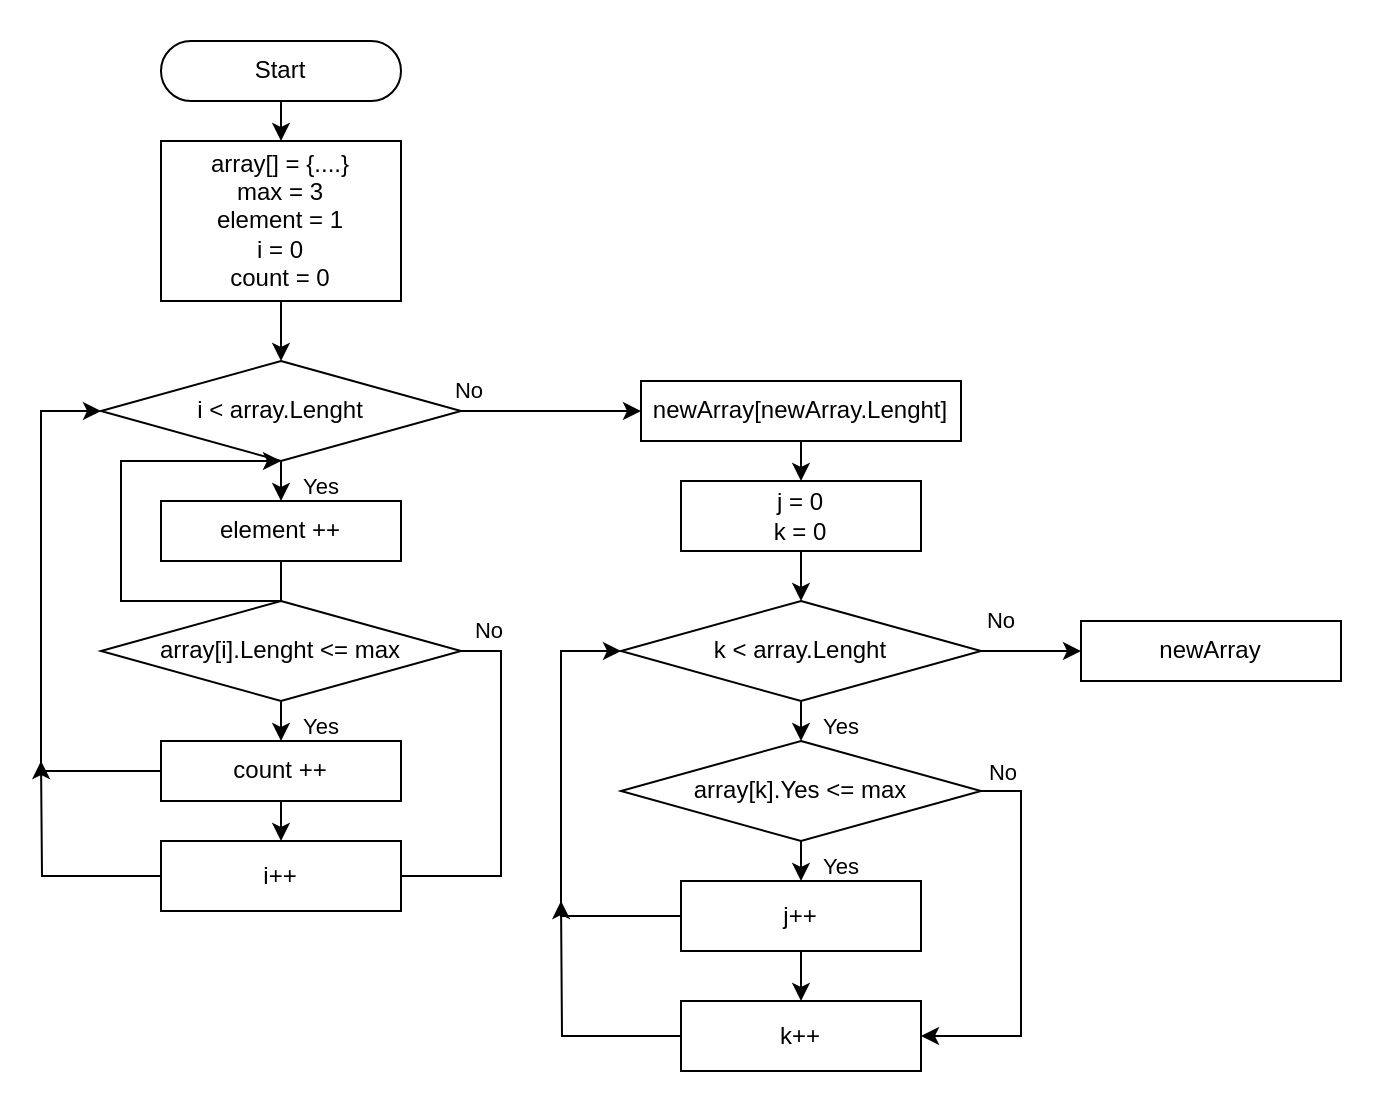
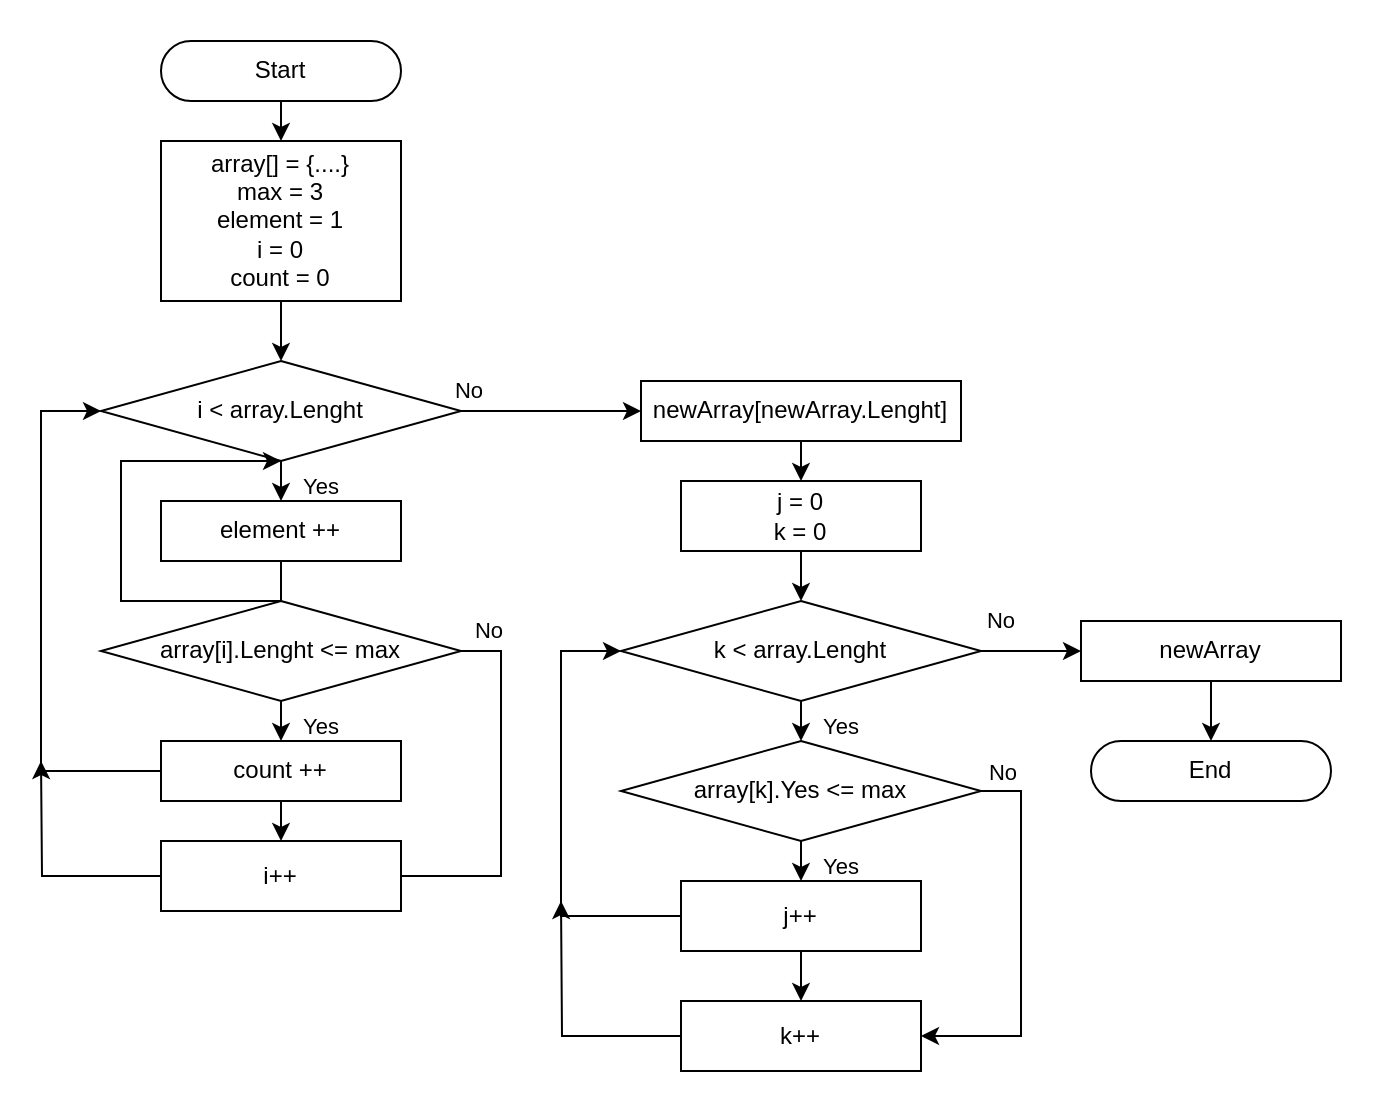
  <mxCell id="0" />
  <mxCell id="1" parent="0" />
  <mxCell id="2" style="edgeStyle=orthogonalEdgeStyle;rounded=0;orthogonalLoop=1;jettySize=auto;html=1;exitX=0.5;exitY=1;exitDx=0;exitDy=0;entryX=0.5;entryY=0;entryDx=0;entryDy=0;" edge="1" parent="1" source="3" target="5"><mxGeometry relative="1" as="geometry" /></mxCell>
  <mxCell id="3" value="Start" style="rounded=1;whiteSpace=wrap;html=1;arcSize=50;" vertex="1" parent="1"><mxGeometry x="80" y="20" width="120" height="30" as="geometry" /></mxCell>
  <mxCell id="4" style="edgeStyle=orthogonalEdgeStyle;rounded=0;orthogonalLoop=1;jettySize=auto;html=1;exitX=0.5;exitY=1;exitDx=0;exitDy=0;entryX=0.5;entryY=0;entryDx=0;entryDy=0;" edge="1" parent="1" source="5" target="7"><mxGeometry relative="1" as="geometry" /></mxCell>
  <mxCell id="5" value="array[] = {....}&lt;br&gt;max = 3&lt;br&gt;element = 1&lt;br&gt;i = 0&lt;br&gt;count = 0" style="rounded=0;whiteSpace=wrap;html=1;" vertex="1" parent="1"><mxGeometry x="80" y="70" width="120" height="80" as="geometry" /></mxCell>
  <mxCell id="6" value="No" style="edgeStyle=orthogonalEdgeStyle;rounded=0;orthogonalLoop=1;jettySize=auto;html=1;exitX=1;exitY=0.5;exitDx=0;exitDy=0;" edge="1" parent="1" source="7"><mxGeometry x="-0.92" y="10" relative="1" as="geometry"><mxPoint x="320" y="205" as="targetPoint" /><Array as="points"><mxPoint x="310" y="205" /><mxPoint x="310" y="205" /></Array><mxPoint as="offset" /></mxGeometry></mxCell>
  <mxCell id="7" value="i &amp;lt; array.Lenght" style="rhombus;whiteSpace=wrap;html=1;" vertex="1" parent="1"><mxGeometry x="50" y="180" width="180" height="50" as="geometry" /></mxCell>
  <mxCell id="8" value="Yes" style="edgeStyle=orthogonalEdgeStyle;rounded=0;orthogonalLoop=1;jettySize=auto;html=1;exitX=0.5;exitY=1;exitDx=0;exitDy=0;entryX=0.5;entryY=0;entryDx=0;entryDy=0;" edge="1" parent="1" source="10" target="13"><mxGeometry x="0.333" y="20" relative="1" as="geometry"><mxPoint as="offset" /></mxGeometry></mxCell>
  <mxCell id="9" value="No" style="edgeStyle=orthogonalEdgeStyle;rounded=0;orthogonalLoop=1;jettySize=auto;html=1;exitX=1;exitY=0.5;exitDx=0;exitDy=0;entryX=1;entryY=0.5;entryDx=0;entryDy=0;endArrow=none;" edge="1" parent="1" source="10" target="15"><mxGeometry x="-0.852" y="10" relative="1" as="geometry"><mxPoint as="offset" /></mxGeometry></mxCell>
  <mxCell id="10" value="array[i].Lenght &amp;lt;= max" style="rhombus;whiteSpace=wrap;html=1;" vertex="1" parent="1"><mxGeometry x="50" y="300" width="180" height="50" as="geometry" /></mxCell>
  <mxCell id="11" style="edgeStyle=orthogonalEdgeStyle;rounded=0;orthogonalLoop=1;jettySize=auto;html=1;exitX=0.5;exitY=1;exitDx=0;exitDy=0;entryX=0.5;entryY=0;entryDx=0;entryDy=0;" edge="1" parent="1" source="13" target="15"><mxGeometry relative="1" as="geometry" /></mxCell>
  <mxCell id="12" style="edgeStyle=orthogonalEdgeStyle;rounded=0;orthogonalLoop=1;jettySize=auto;html=1;exitX=0;exitY=0.5;exitDx=0;exitDy=0;entryX=0;entryY=0.5;entryDx=0;entryDy=0;" edge="1" parent="1" source="13" target="7"><mxGeometry relative="1" as="geometry"><Array as="points"><mxPoint x="20" y="385" /><mxPoint x="20" y="205" /></Array></mxGeometry></mxCell>
  <mxCell id="13" value="count ++" style="rounded=0;whiteSpace=wrap;html=1;" vertex="1" parent="1"><mxGeometry x="80" y="370" width="120" height="30" as="geometry" /></mxCell>
  <mxCell id="14" style="edgeStyle=orthogonalEdgeStyle;rounded=0;orthogonalLoop=1;jettySize=auto;html=1;exitX=0;exitY=0.5;exitDx=0;exitDy=0;" edge="1" parent="1" source="15"><mxGeometry relative="1" as="geometry"><mxPoint x="20" y="380" as="targetPoint" /></mxGeometry></mxCell>
  <mxCell id="15" value="i++" style="rounded=0;whiteSpace=wrap;html=1;" vertex="1" parent="1"><mxGeometry x="80" y="420" width="120" height="35" as="geometry" /></mxCell>
  <mxCell id="16" value="k &amp;lt; array.Lenght" style="rhombus;whiteSpace=wrap;html=1;" vertex="1" parent="1"><mxGeometry x="310" y="300" width="180" height="50" as="geometry" /></mxCell>
  <mxCell id="17" style="edgeStyle=orthogonalEdgeStyle;rounded=0;orthogonalLoop=1;jettySize=auto;html=1;exitX=1;exitY=0.5;exitDx=0;exitDy=0;entryX=1;entryY=0.5;entryDx=0;entryDy=0;" edge="1" parent="1" source="19" target="33"><mxGeometry relative="1" as="geometry" /></mxCell>
  <mxCell id="18" value="No" style="edgeLabel;html=1;align=center;verticalAlign=middle;resizable=0;points=[];" vertex="1" connectable="0" parent="17"><mxGeometry x="0.018" y="-1" relative="1" as="geometry"><mxPoint x="-9" y="-88" as="offset" /></mxGeometry></mxCell>
  <mxCell id="19" value="array[k].Yes &amp;lt;= max" style="rhombus;whiteSpace=wrap;html=1;" vertex="1" parent="1"><mxGeometry x="310" y="370" width="180" height="50" as="geometry" /></mxCell>
  <mxCell id="20" style="edgeStyle=orthogonalEdgeStyle;rounded=0;orthogonalLoop=1;jettySize=auto;html=1;exitX=0.5;exitY=1;exitDx=0;exitDy=0;" edge="1" parent="1" source="21" target="7"><mxGeometry relative="1" as="geometry" /></mxCell>
  <mxCell id="21" value="element ++" style="rounded=0;whiteSpace=wrap;html=1;" vertex="1" parent="1"><mxGeometry x="80" y="250" width="120" height="30" as="geometry" /></mxCell>
  <mxCell id="22" style="edgeStyle=orthogonalEdgeStyle;rounded=0;orthogonalLoop=1;jettySize=auto;html=1;exitX=0.5;exitY=1;exitDx=0;exitDy=0;entryX=0.5;entryY=0;entryDx=0;entryDy=0;" edge="1" parent="1" source="23" target="25"><mxGeometry relative="1" as="geometry" /></mxCell>
  <mxCell id="23" value="newArray[newArray.Lenght]" style="rounded=0;whiteSpace=wrap;html=1;" vertex="1" parent="1"><mxGeometry x="320" y="190" width="160" height="30" as="geometry" /></mxCell>
  <mxCell id="24" style="edgeStyle=orthogonalEdgeStyle;rounded=0;orthogonalLoop=1;jettySize=auto;html=1;exitX=0.5;exitY=1;exitDx=0;exitDy=0;entryX=0.5;entryY=0;entryDx=0;entryDy=0;" edge="1" parent="1" source="25" target="16"><mxGeometry relative="1" as="geometry" /></mxCell>
  <mxCell id="25" value="j = 0&lt;br&gt;k = 0" style="rounded=0;whiteSpace=wrap;html=1;" vertex="1" parent="1"><mxGeometry x="340" y="240" width="120" height="35" as="geometry" /></mxCell>
  <mxCell id="26" value="Yes" style="edgeStyle=orthogonalEdgeStyle;rounded=0;orthogonalLoop=1;jettySize=auto;html=1;exitX=0.5;exitY=1;exitDx=0;exitDy=0;" edge="1" parent="1" source="7"><mxGeometry x="0.333" y="20" relative="1" as="geometry"><mxPoint x="340" y="60" as="sourcePoint" /><mxPoint x="140" y="250" as="targetPoint" /><mxPoint as="offset" /></mxGeometry></mxCell>
  <mxCell id="27" value="Yes" style="edgeStyle=orthogonalEdgeStyle;rounded=0;orthogonalLoop=1;jettySize=auto;html=1;exitX=0.5;exitY=1;exitDx=0;exitDy=0;" edge="1" parent="1" source="16"><mxGeometry x="0.333" y="20" relative="1" as="geometry"><mxPoint x="420" y="70" as="sourcePoint" /><mxPoint x="400" y="370" as="targetPoint" /><mxPoint as="offset" /></mxGeometry></mxCell>
  <mxCell id="28" style="edgeStyle=orthogonalEdgeStyle;rounded=0;orthogonalLoop=1;jettySize=auto;html=1;exitX=0.5;exitY=1;exitDx=0;exitDy=0;entryX=0.5;entryY=0;entryDx=0;entryDy=0;" edge="1" parent="1" source="30" target="33"><mxGeometry relative="1" as="geometry" /></mxCell>
  <mxCell id="29" style="edgeStyle=orthogonalEdgeStyle;rounded=0;orthogonalLoop=1;jettySize=auto;html=1;exitX=0;exitY=0.5;exitDx=0;exitDy=0;entryX=0;entryY=0.5;entryDx=0;entryDy=0;" edge="1" parent="1" source="30" target="16"><mxGeometry relative="1" as="geometry"><Array as="points"><mxPoint x="280" y="458" /><mxPoint x="280" y="325" /></Array></mxGeometry></mxCell>
  <mxCell id="30" value="j++" style="rounded=0;whiteSpace=wrap;html=1;" vertex="1" parent="1"><mxGeometry x="340" y="440" width="120" height="35" as="geometry" /></mxCell>
  <mxCell id="31" value="Yes" style="edgeStyle=orthogonalEdgeStyle;rounded=0;orthogonalLoop=1;jettySize=auto;html=1;exitX=0.5;exitY=1;exitDx=0;exitDy=0;" edge="1" parent="1" source="19"><mxGeometry x="0.333" y="20" relative="1" as="geometry"><mxPoint x="430" y="40" as="sourcePoint" /><mxPoint x="400" y="440" as="targetPoint" /><mxPoint as="offset" /></mxGeometry></mxCell>
  <mxCell id="32" style="edgeStyle=orthogonalEdgeStyle;rounded=0;orthogonalLoop=1;jettySize=auto;html=1;exitX=0;exitY=0.5;exitDx=0;exitDy=0;" edge="1" parent="1" source="33"><mxGeometry relative="1" as="geometry"><mxPoint x="280" y="450" as="targetPoint" /></mxGeometry></mxCell>
  <mxCell id="33" value="k++" style="rounded=0;whiteSpace=wrap;html=1;" vertex="1" parent="1"><mxGeometry x="340" y="500" width="120" height="35" as="geometry" /></mxCell>
+ <mxCell id="34" style="edgeStyle=orthogonalEdgeStyle;rounded=0;orthogonalLoop=1;jettySize=auto;html=1;exitX=0.5;exitY=1;exitDx=0;exitDy=0;" edge="1" parent="1" source="35" target="37"><mxGeometry relative="1" as="geometry" /></mxCell>
  <mxCell id="35" value="newArray" style="rounded=0;whiteSpace=wrap;html=1;" vertex="1" parent="1"><mxGeometry x="540" y="310" width="130" height="30" as="geometry" /></mxCell>
  <mxCell id="36" value="No" style="edgeStyle=orthogonalEdgeStyle;rounded=0;orthogonalLoop=1;jettySize=auto;html=1;exitX=1;exitY=0.5;exitDx=0;exitDy=0;entryX=0;entryY=0.5;entryDx=0;entryDy=0;" edge="1" parent="1" source="16" target="35"><mxGeometry x="-0.6" y="15" relative="1" as="geometry"><mxPoint x="540" y="250" as="sourcePoint" /><mxPoint x="630" y="250" as="targetPoint" /><Array as="points"><mxPoint x="520" y="325" /><mxPoint x="520" y="325" /></Array><mxPoint as="offset" /></mxGeometry></mxCell>
+ <mxCell id="37" value="End" style="rounded=1;whiteSpace=wrap;html=1;arcSize=50;" vertex="1" parent="1"><mxGeometry x="545" y="370" width="120" height="30" as="geometry" /></mxCell>
